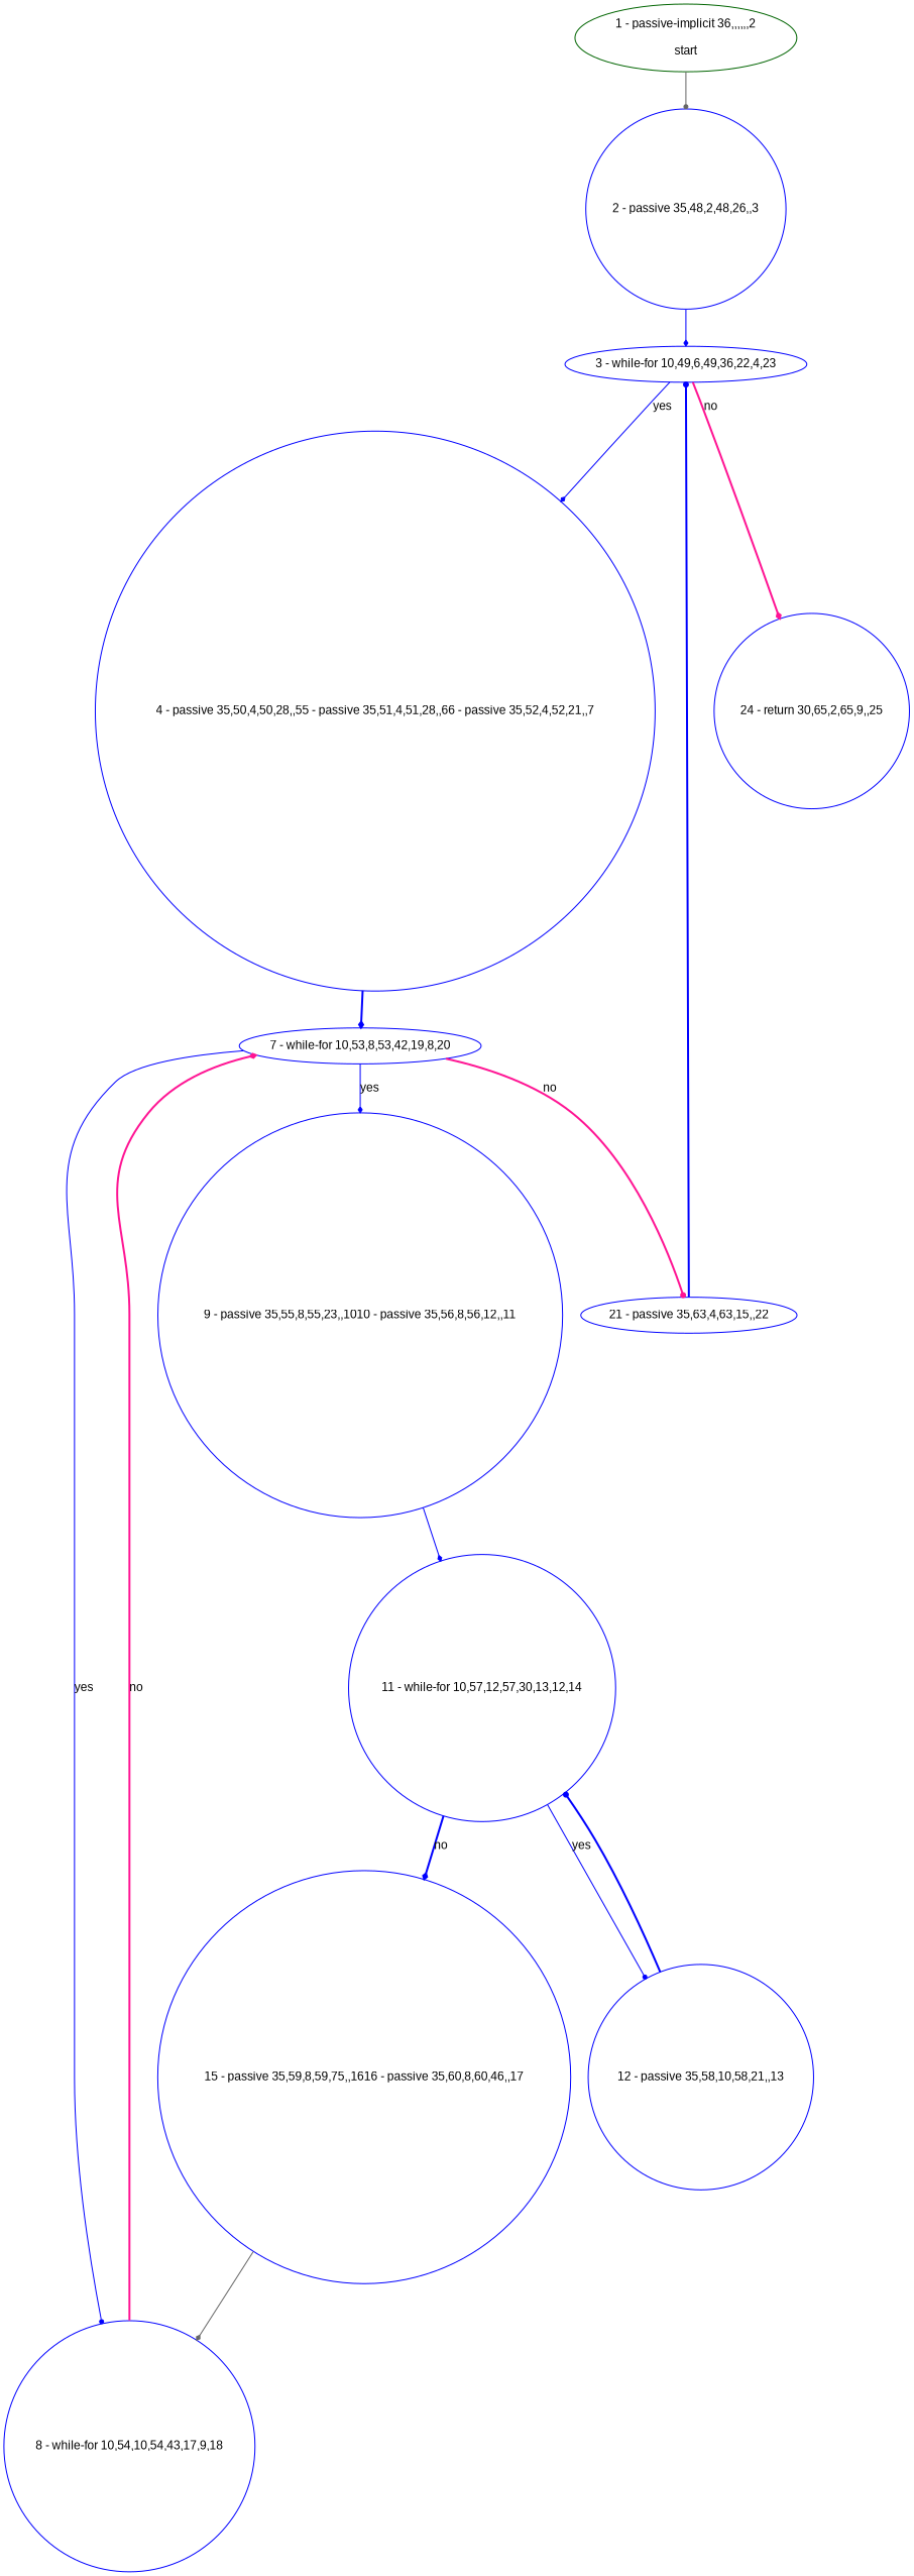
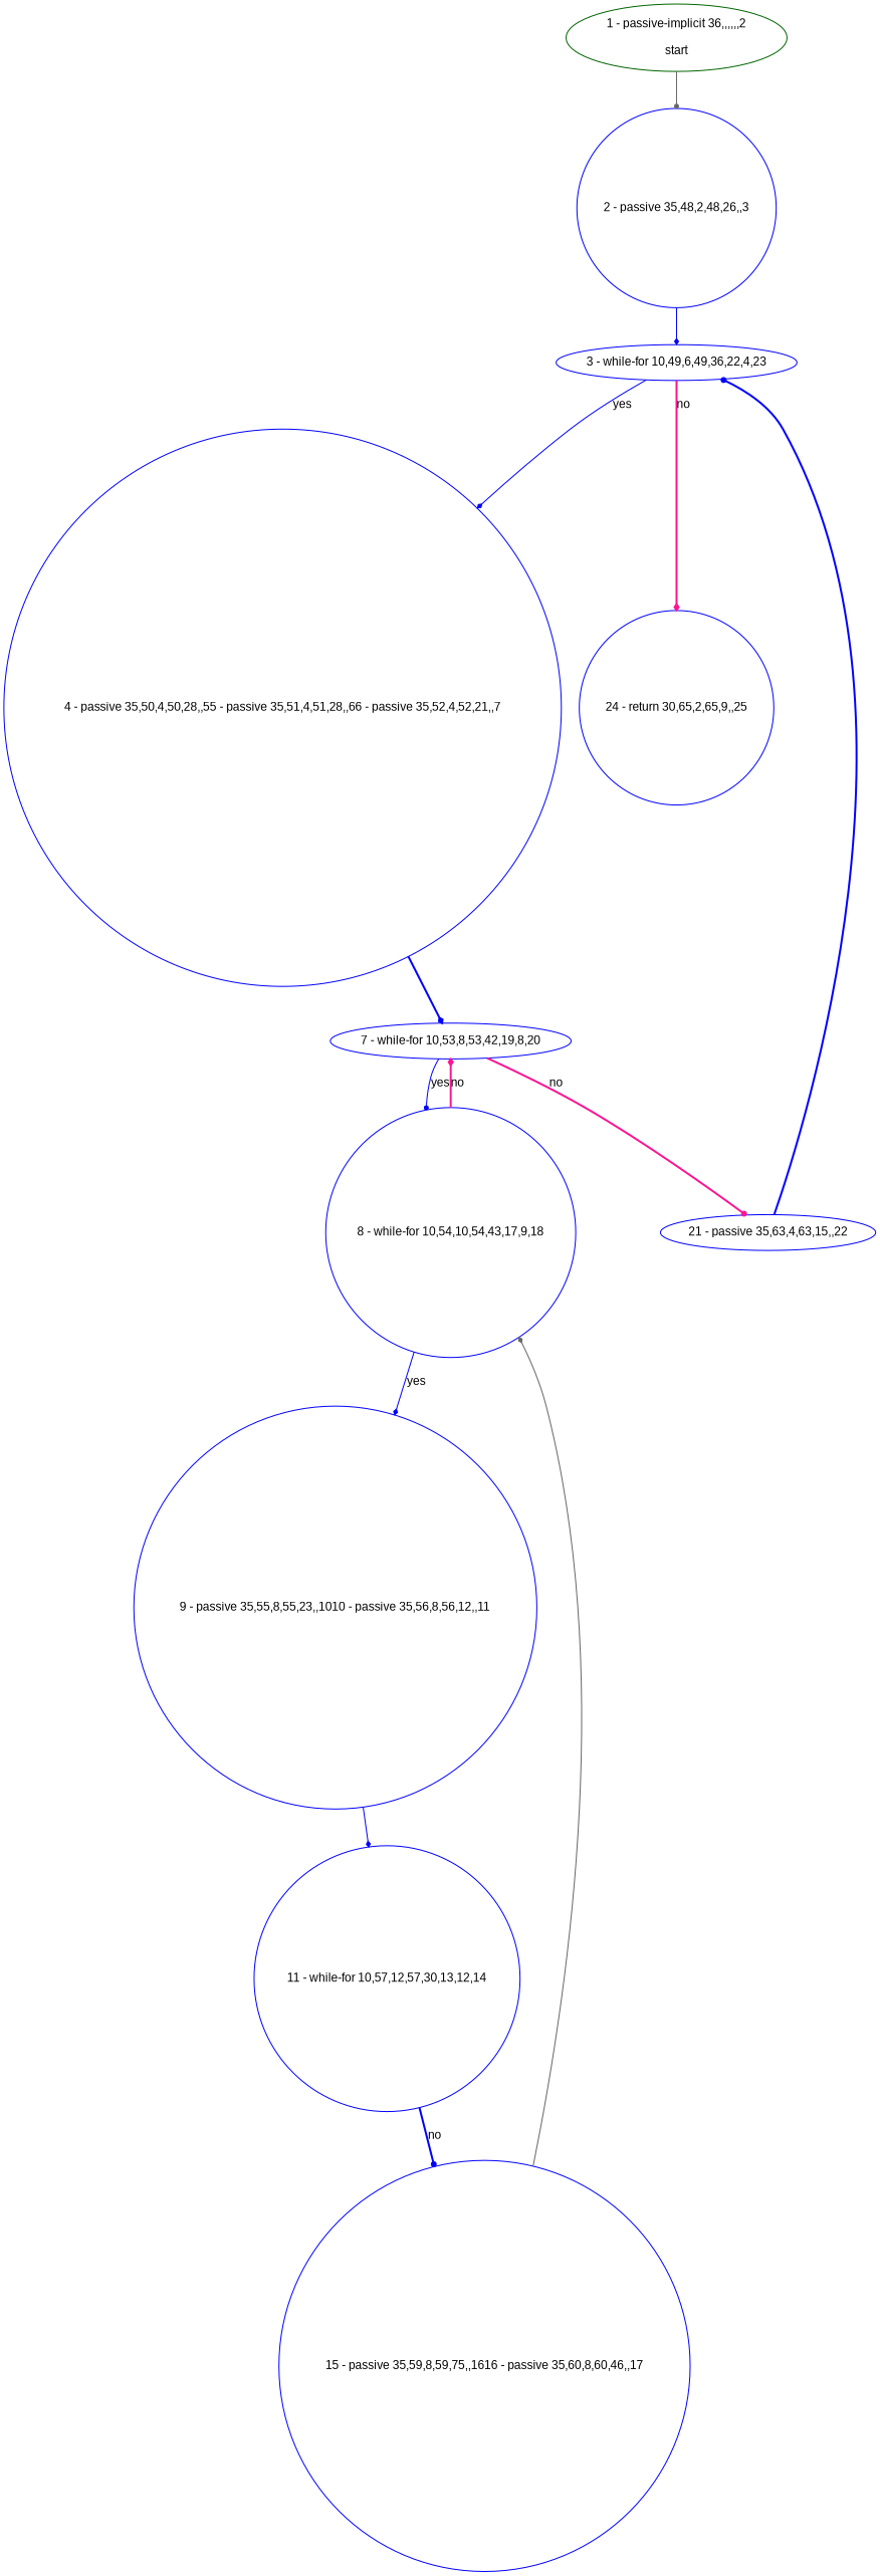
  digraph {
    bgcolor=white
    compound=true
    fillcolor="#FFFFCC"
    fontname=Arial
    fontsize=12
    pack=true
    packmode=clust
    style="rounded,filled"
    node [color="#0000ff" compound=true fillcolor="#ffffff" fixedsize=false fontname=Arial fontsize=12 node_initialized=no shape=circle style=filled]
    edge [arrowhead=diamond arrowsize=0.5 arrowtail=none color=blue compound=true dir=forward fontcolor=black fontname=Arial fontsize=12 style=solid]
    n1 [label="2 - passive 35,48,2,48,26,,3"]
    n2 [label="3 - while-for 10,49,6,49,36,22,4,23" shape=ellipse]
    n3 [label="4 - passive 35,50,4,50,28,,55 - passive 35,51,4,51,28,,66 - passive 35,52,4,52,21,,7"]
    n4 [label="24 - return 30,65,2,65,9,,25"]
    n5 [color="#006400" label="1 - passive-implicit 36,,,,,,2\n\nstart" shape=ellipse]
    n6 [label="7 - while-for 10,53,8,53,42,19,8,20" shape=ellipse]
    n7 [label="8 - while-for 10,54,10,54,43,17,9,18"]
    n8 [label="21 - passive 35,63,4,63,15,,22" shape=ellipse]
    n9 [label="9 - passive 35,55,8,55,23,,1010 - passive 35,56,8,56,12,,11"]
    n10 [label="11 - while-for 10,57,12,57,30,13,12,14"]
-   n11 [label="12 - passive 35,58,10,58,21,,13"]
    n12 [label="15 - passive 35,59,8,59,75,,1616 - passive 35,60,8,60,46,,17"]
    n1 -> n2
    n2 -> n3 [label=yes]
    n2 -> n4 [color=deeppink label=no style=bold]
    n3 -> n6 [style=bold]
    n5 -> n1 [arrowhead=dot color=gray40]
    n6 -> n7 [arrowhead=dot label=yes]
    n6 -> n8 [arrowhead=dot color=deeppink label=no style=bold]
    n7 -> n6 [color=deeppink label=no style=bold]
-   n6 -> n9 [label=yes]
+   n7 -> n9 [label=yes]
    n8 -> n2 [arrowhead=dot style=bold]
    n9 -> n10
-   n10 -> n11 [arrowhead=dot label=yes]
-   n10 -> n12 [label=no style=bold]
-   n11 -> n10 [arrowhead=dot style=bold]
+   n10 -> n12 [arrowhead=dot label=no style=bold]
    n12 -> n7 [color=gray40]
  }
